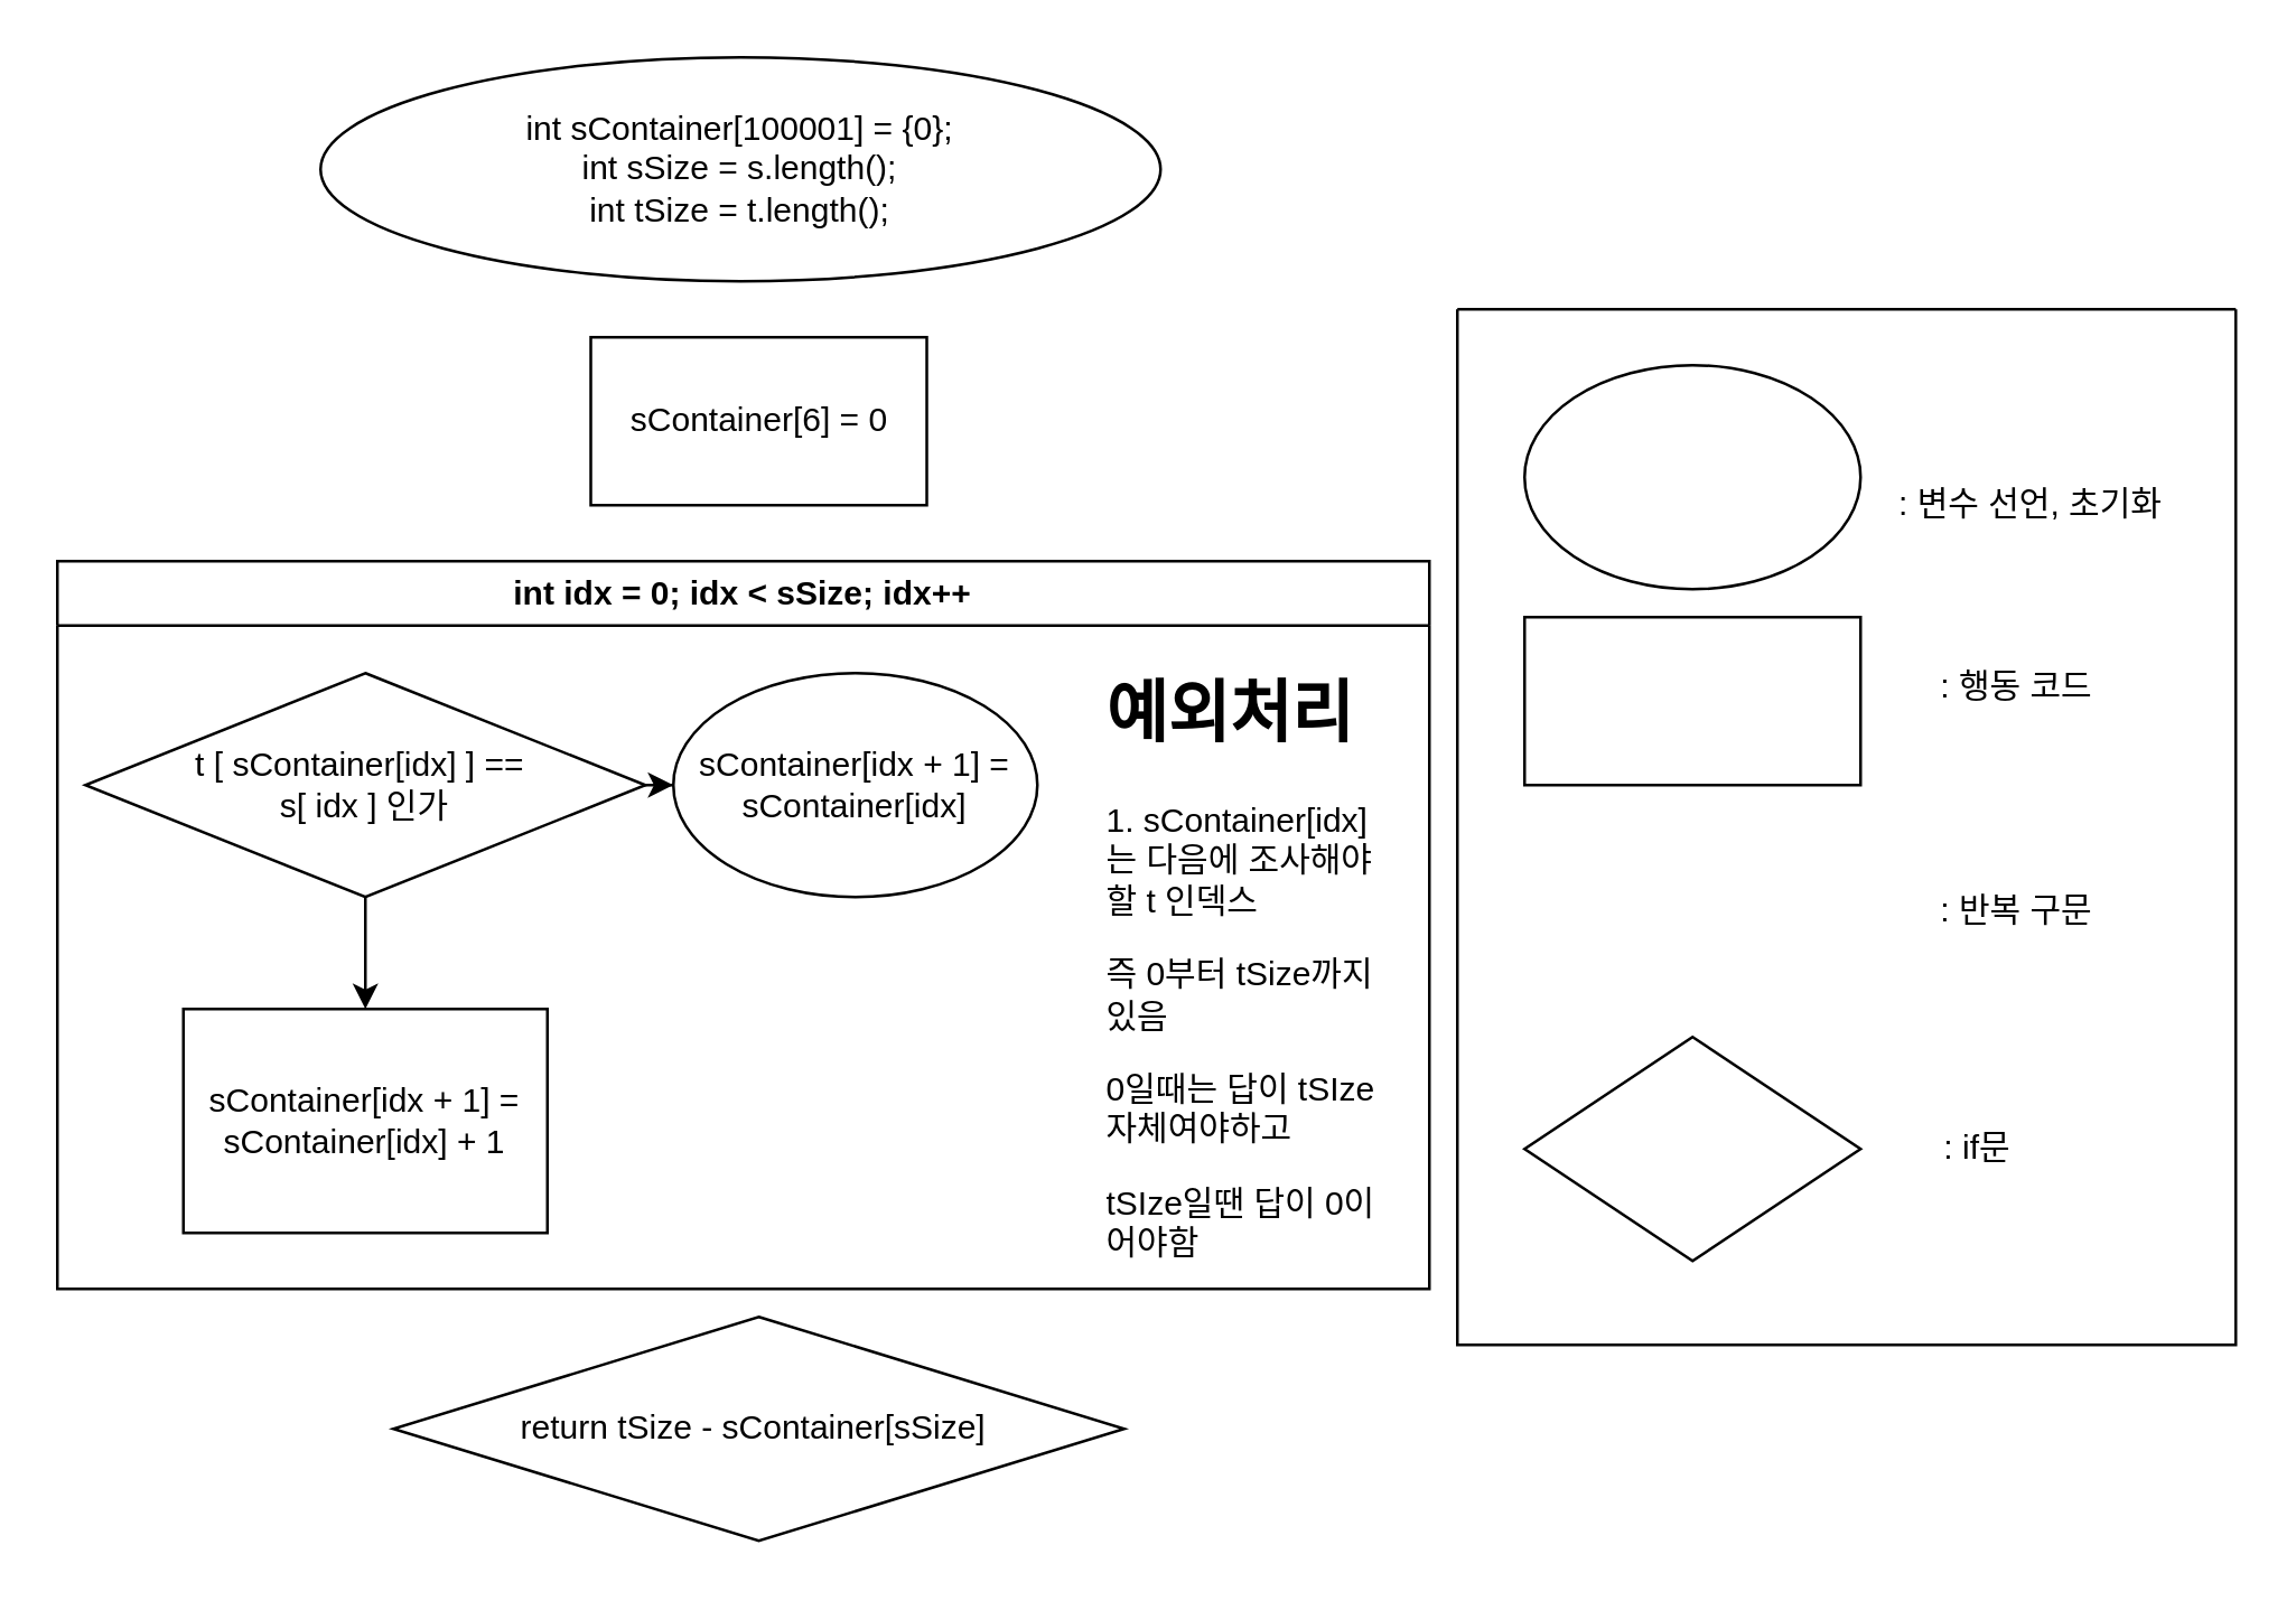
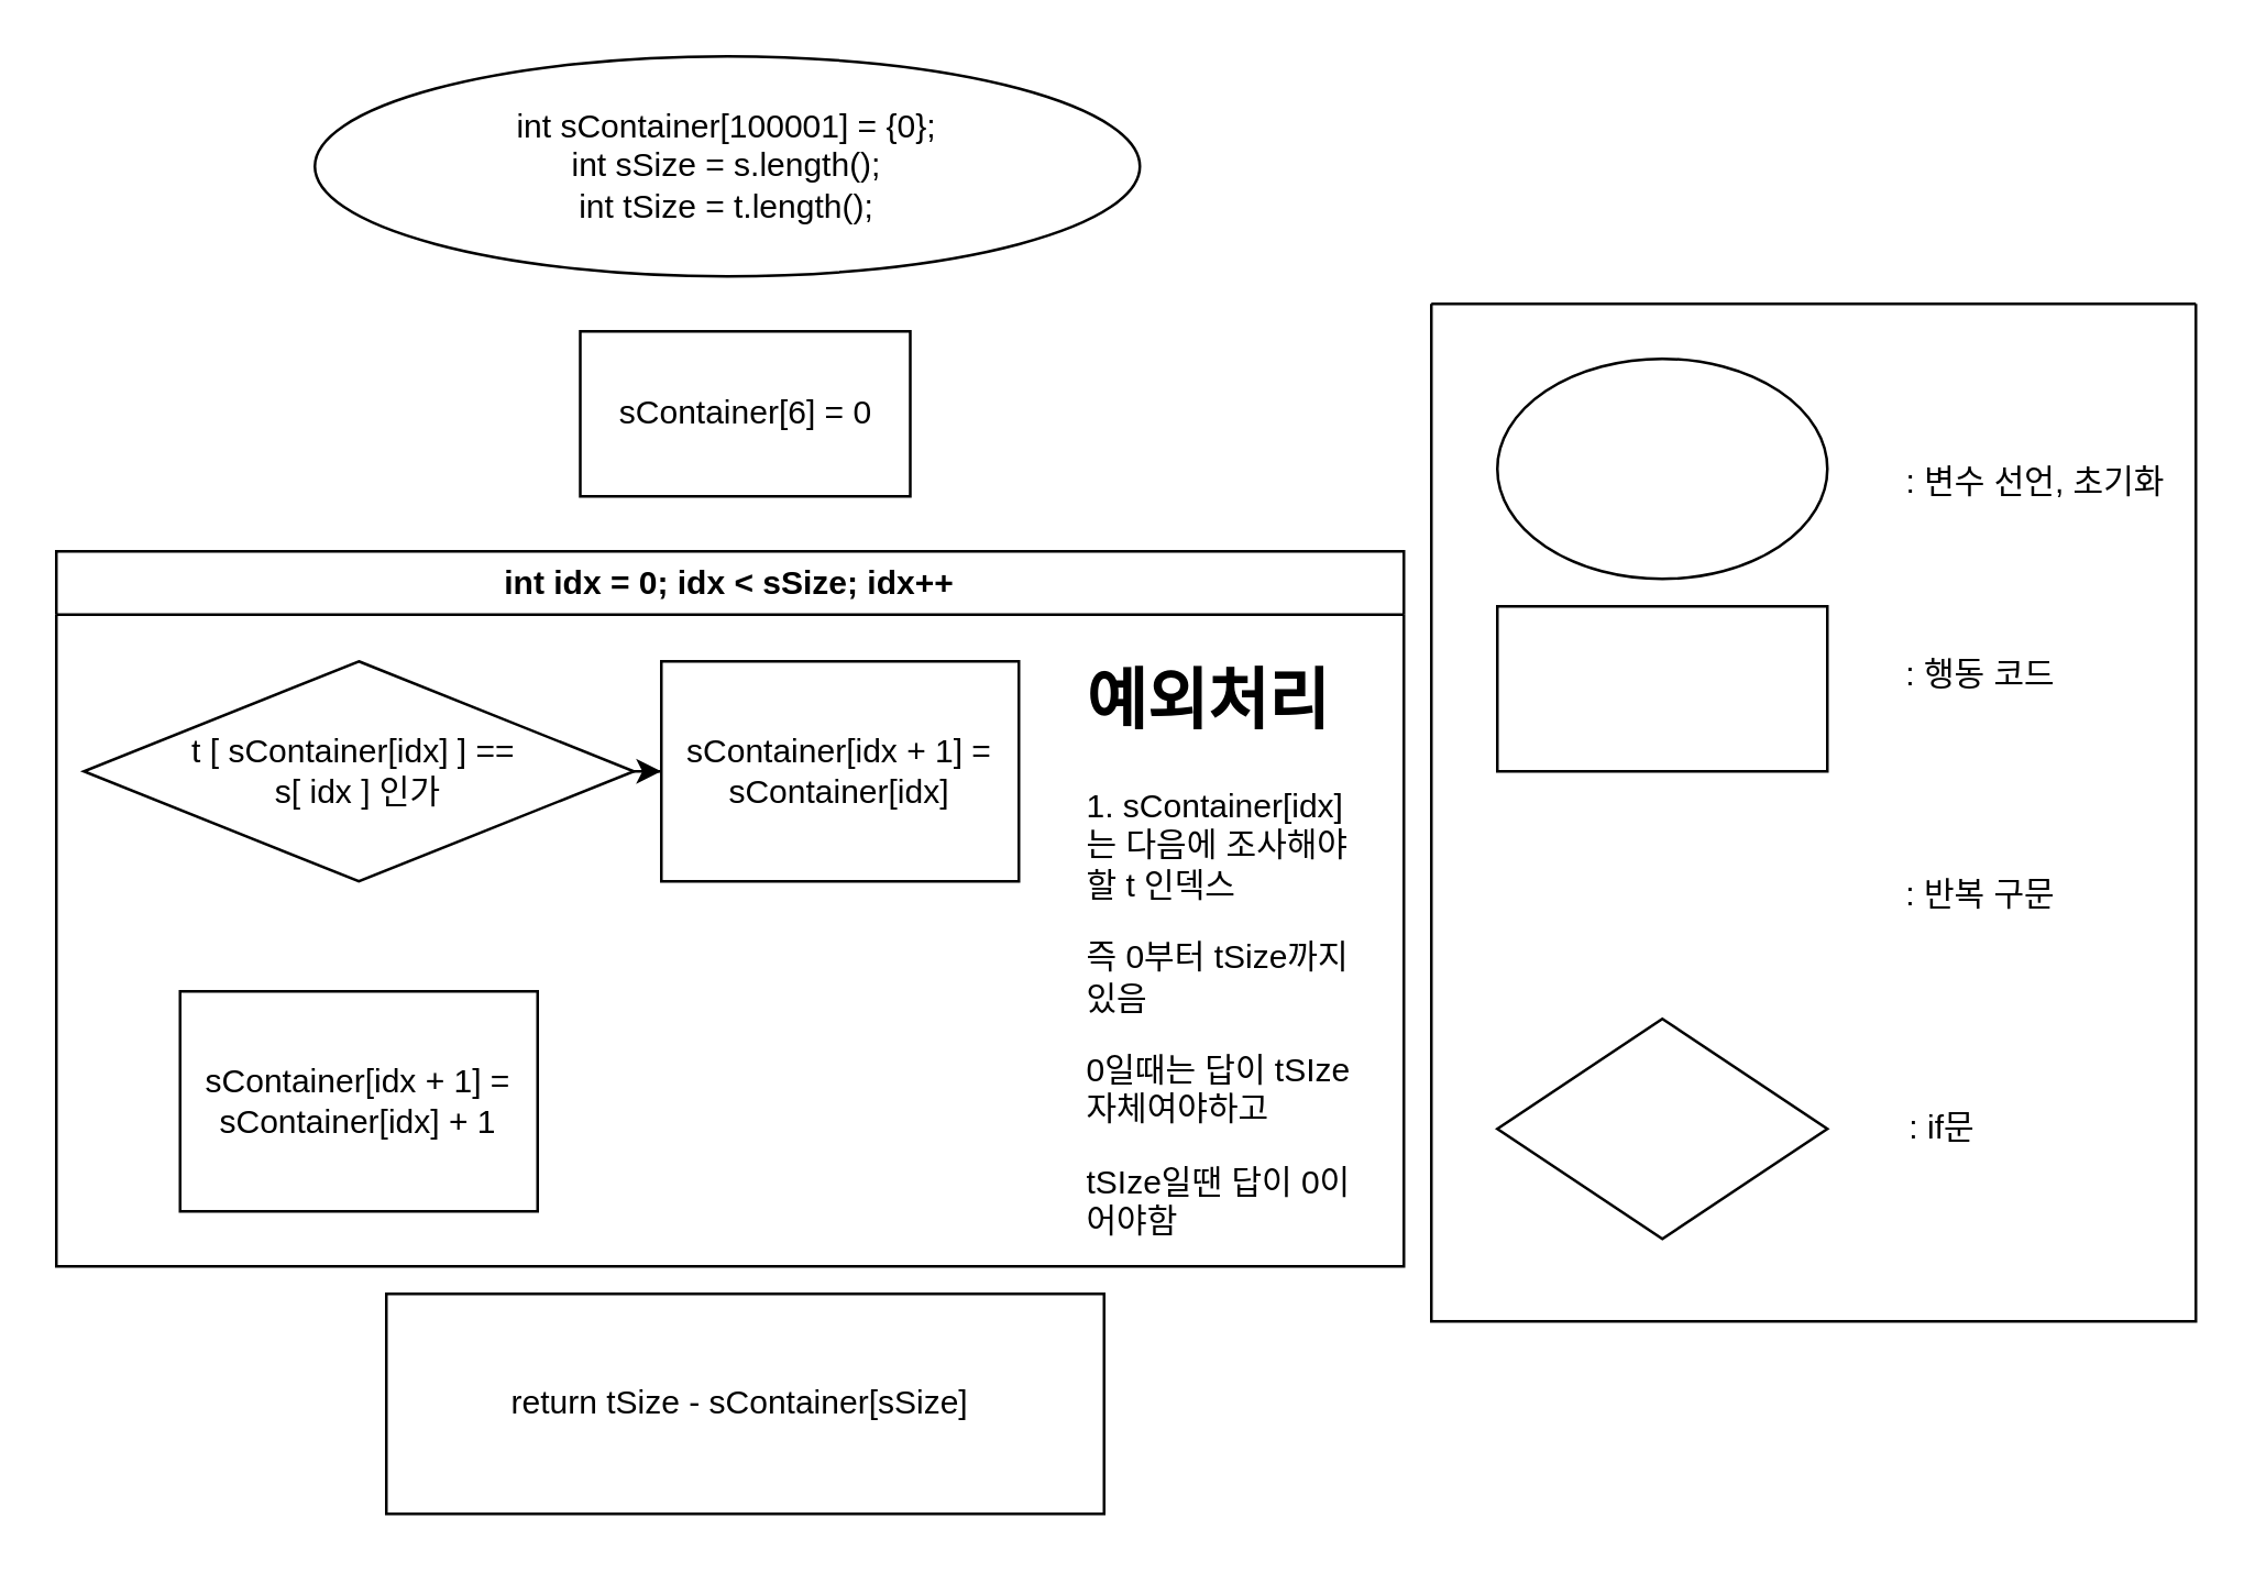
  <mxCell id="0" />
  <mxCell id="1" parent="0" />
  <mxCell id="2" value="" style="swimlane;startSize=0;" vertex="1" parent="1"><mxGeometry x="520" y="110" width="278" height="370" as="geometry" /></mxCell>
  <mxCell id="3" value="" style="ellipse;whiteSpace=wrap;html=1;" vertex="1" parent="2"><mxGeometry x="24" y="20" width="120" height="80" as="geometry" /></mxCell>
- <mxCell id="4" value=": 변수 선언, 초기화" style="text;html=1;align=center;verticalAlign=middle;whiteSpace=wrap;rounded=0;" vertex="1" parent="2"><mxGeometry x="155" y="55" width="100" height="30" as="geometry" /></mxCell>
+ <mxCell id="4" value=": 변수 선언, 초기화" style="text;html=1;align=center;verticalAlign=middle;whiteSpace=wrap;rounded=0;" vertex="1" parent="2"><mxGeometry x="170" y="50" width="100" height="30" as="geometry" /></mxCell>
  <mxCell id="5" value="" style="rounded=0;whiteSpace=wrap;html=1;" vertex="1" parent="2"><mxGeometry x="24" y="110" width="120" height="60" as="geometry" /></mxCell>
  <mxCell id="6" value=": 행동 코드" style="text;html=1;align=center;verticalAlign=middle;whiteSpace=wrap;rounded=0;" vertex="1" parent="2"><mxGeometry x="170" y="120" width="60" height="30" as="geometry" /></mxCell>
  <mxCell id="7" value=": 반복 구문" style="text;html=1;align=center;verticalAlign=middle;whiteSpace=wrap;rounded=0;" vertex="1" parent="2"><mxGeometry x="170" y="200" width="60" height="30" as="geometry" /></mxCell>
  <mxCell id="8" value="" style="rhombus;whiteSpace=wrap;html=1;" vertex="1" parent="2"><mxGeometry x="24" y="260" width="120" height="80" as="geometry" /></mxCell>
  <mxCell id="9" value=": if문" style="text;html=1;align=center;verticalAlign=middle;whiteSpace=wrap;rounded=0;" vertex="1" parent="2"><mxGeometry x="156" y="285" width="60" height="30" as="geometry" /></mxCell>
  <mxCell id="10" value="int sContainer[100001] = {0};&lt;br&gt;int sSize = s.length();&lt;br&gt;int tSize = t.length();" style="ellipse;whiteSpace=wrap;html=1;" vertex="1" parent="1"><mxGeometry x="114" y="20" width="300" height="80" as="geometry" /></mxCell>
  <mxCell id="11" value="int idx = 0; idx &amp;lt; sSize; idx++" style="swimlane;whiteSpace=wrap;html=1;" vertex="1" parent="1"><mxGeometry x="20" y="200" width="490" height="260" as="geometry" /></mxCell>
- <mxCell id="12" value="" style="edgeStyle=orthogonalEdgeStyle;rounded=0;orthogonalLoop=1;jettySize=auto;html=1;" edge="1" parent="11" source="14" target="15"><mxGeometry relative="1" as="geometry" /></mxCell>
  <mxCell id="13" value="" style="edgeStyle=orthogonalEdgeStyle;rounded=0;orthogonalLoop=1;jettySize=auto;html=1;" edge="1" parent="11" source="14" target="16"><mxGeometry relative="1" as="geometry" /></mxCell>
  <mxCell id="14" value="t [ sContainer[idx] ] ==&amp;nbsp;&lt;br&gt;s[ idx ] 인가" style="rhombus;whiteSpace=wrap;html=1;" vertex="1" parent="11"><mxGeometry x="10" y="40" width="200" height="80" as="geometry" /></mxCell>
  <mxCell id="15" value="sContainer[idx + 1] = sContainer[idx] + 1" style="whiteSpace=wrap;html=1;rounded=0;" vertex="1" parent="11"><mxGeometry x="45" y="160" width="130" height="80" as="geometry" /></mxCell>
- <mxCell id="16" value="sContainer[idx + 1] = sContainer[idx]" style="ellipse;whiteSpace=wrap;html=1;" vertex="1" parent="11"><mxGeometry x="220" y="40" width="130" height="80" as="geometry" /></mxCell>
+ <mxCell id="16" value="sContainer[idx + 1] = sContainer[idx]" style="whiteSpace=wrap;html=1;rounded=0;" vertex="1" parent="11"><mxGeometry x="220" y="40" width="130" height="80" as="geometry" /></mxCell>
  <mxCell id="17" value="&lt;h1&gt;예외처리&lt;/h1&gt;&lt;p&gt;1. sContainer[idx] 는 다음에 조사해야할 t 인덱스&lt;/p&gt;&lt;p&gt;즉 0부터 tSize까지 있음&lt;/p&gt;&lt;p&gt;0일때는 답이 tSIze 자체여야하고&lt;/p&gt;&lt;p&gt;tSIze일땐 답이 0이어야함&lt;/p&gt;" style="text;html=1;strokeColor=none;fillColor=none;spacing=5;spacingTop=-20;whiteSpace=wrap;overflow=hidden;rounded=0;" vertex="1" parent="1"><mxGeometry x="390" y="235" width="110" height="215" as="geometry" /></mxCell>
- <mxCell id="18" value="return tSize - sContainer[sSize]&amp;nbsp;" style="rhombus;whiteSpace=wrap;html=1;" vertex="1" parent="1"><mxGeometry x="140" y="470" width="261" height="80" as="geometry" /></mxCell>
+ <mxCell id="18" value="return tSize - sContainer[sSize]&amp;nbsp;" style="whiteSpace=wrap;html=1;rounded=0;" vertex="1" parent="1"><mxGeometry x="140" y="470" width="261" height="80" as="geometry" /></mxCell>
  <mxCell id="19" value="sContainer[6] = 0" style="rounded=0;whiteSpace=wrap;html=1;" vertex="1" parent="1"><mxGeometry x="210.5" y="120" width="120" height="60" as="geometry" /></mxCell>
